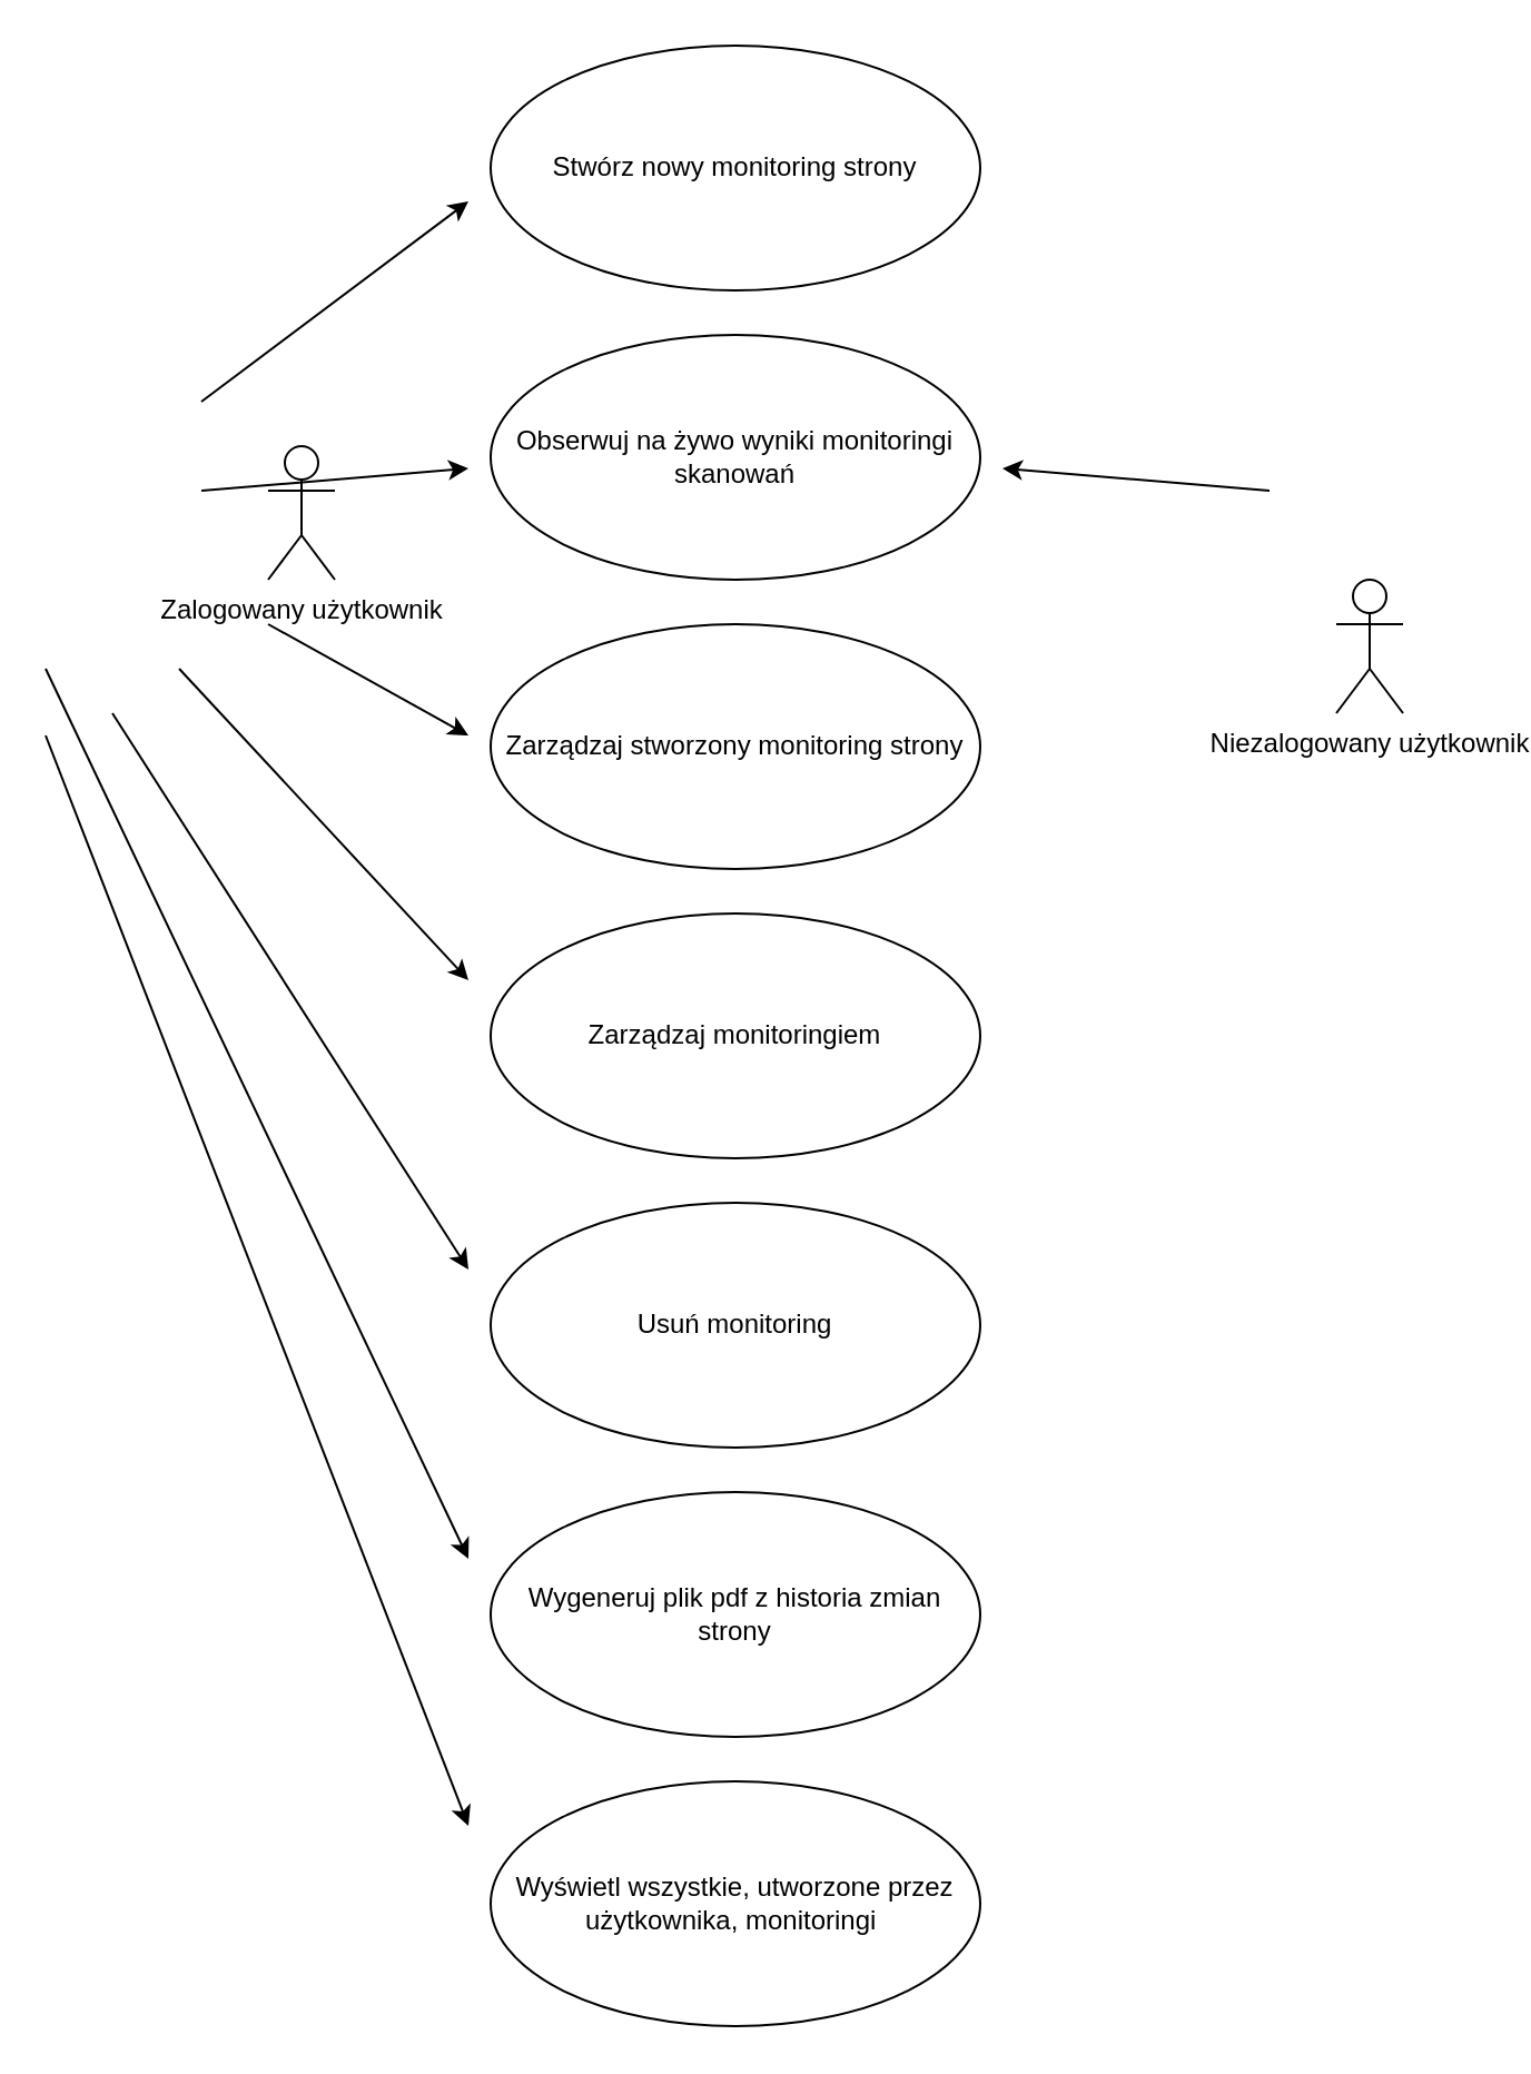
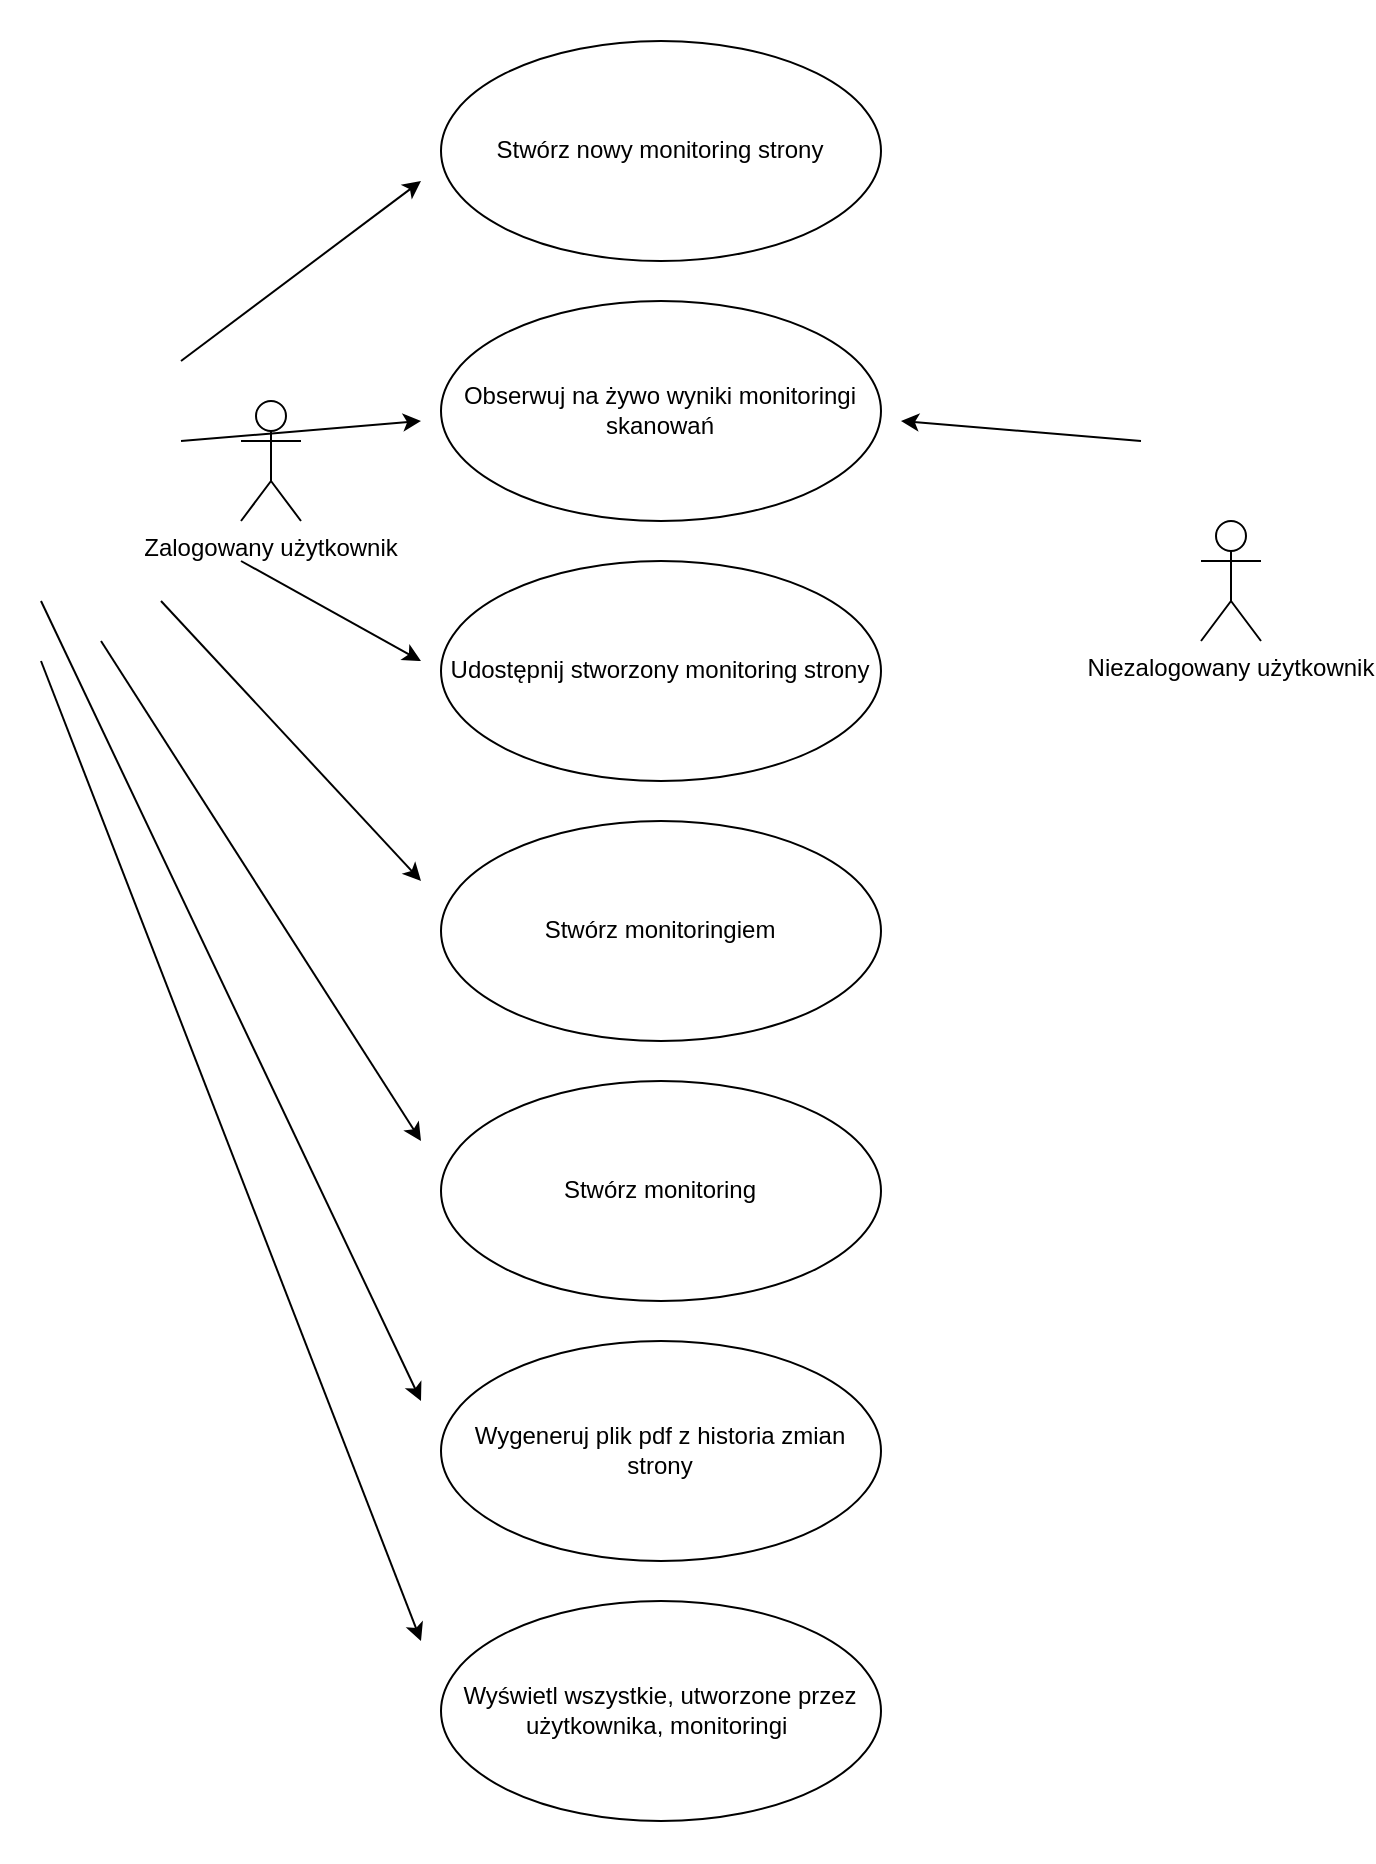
  <mxCell id="0" />
  <mxCell id="1" parent="0" />
  <mxCell id="2" value="Zalogowany użytkownik" style="shape=umlActor;verticalLabelPosition=bottom;verticalAlign=top;html=1;outlineConnect=0;" parent="1" vertex="1"><mxGeometry x="120" y="200" width="30" height="60" as="geometry" /></mxCell>
  <mxCell id="3" value="" style="endArrow=classic;html=1;" parent="1" edge="1"><mxGeometry width="50" height="50" relative="1" as="geometry"><mxPoint x="90" y="180" as="sourcePoint" /><mxPoint x="210" y="90" as="targetPoint" /></mxGeometry></mxCell>
  <mxCell id="4" value="Stwórz nowy monitoring strony" style="ellipse;whiteSpace=wrap;html=1;gradientColor=#ffffff;fillColor=none;" parent="1" vertex="1"><mxGeometry x="220" y="20" width="220" height="110" as="geometry" /></mxCell>
- <mxCell id="5" value="Zarządzaj stworzony monitoring strony" style="ellipse;whiteSpace=wrap;html=1;gradientColor=#ffffff;fillColor=none;" parent="1" vertex="1"><mxGeometry x="220" y="280" width="220" height="110" as="geometry" /></mxCell>
- <mxCell id="6" value="Zarządzaj monitoringiem" style="ellipse;whiteSpace=wrap;html=1;gradientColor=#ffffff;fillColor=none;" parent="1" vertex="1"><mxGeometry x="220" y="410" width="220" height="110" as="geometry" /></mxCell>
+ <mxCell id="5" value="Udostępnij stworzony monitoring strony" style="ellipse;whiteSpace=wrap;html=1;gradientColor=#ffffff;fillColor=none;" parent="1" vertex="1"><mxGeometry x="220" y="280" width="220" height="110" as="geometry" /></mxCell>
+ <mxCell id="6" value="Stwórz monitoringiem" style="ellipse;whiteSpace=wrap;html=1;gradientColor=#ffffff;fillColor=none;" parent="1" vertex="1"><mxGeometry x="220" y="410" width="220" height="110" as="geometry" /></mxCell>
  <mxCell id="7" value="" style="endArrow=classic;html=1;" parent="1" edge="1"><mxGeometry width="50" height="50" relative="1" as="geometry"><mxPoint x="90" y="220" as="sourcePoint" /><mxPoint x="210" y="210" as="targetPoint" /></mxGeometry></mxCell>
  <mxCell id="8" value="" style="endArrow=classic;html=1;" parent="1" edge="1"><mxGeometry width="50" height="50" relative="1" as="geometry"><mxPoint x="120" y="280" as="sourcePoint" /><mxPoint x="210" y="330" as="targetPoint" /></mxGeometry></mxCell>
  <mxCell id="9" value="" style="endArrow=classic;html=1;" parent="1" edge="1"><mxGeometry width="50" height="50" relative="1" as="geometry"><mxPoint x="80" y="300" as="sourcePoint" /><mxPoint x="210" y="440" as="targetPoint" /></mxGeometry></mxCell>
  <mxCell id="10" value="Niezalogowany użytkownik" style="shape=umlActor;verticalLabelPosition=bottom;verticalAlign=top;html=1;outlineConnect=0;fillColor=none;gradientColor=#ffffff;" parent="1" vertex="1"><mxGeometry x="600" y="260" width="30" height="60" as="geometry" /></mxCell>
  <mxCell id="11" value="Wygeneruj plik pdf z historia zmian strony" style="ellipse;whiteSpace=wrap;html=1;gradientColor=#ffffff;fillColor=none;" parent="1" vertex="1"><mxGeometry x="220" y="670" width="220" height="110" as="geometry" /></mxCell>
  <mxCell id="12" value="Obserwuj na żywo wyniki monitoringi skanowań" style="ellipse;whiteSpace=wrap;html=1;gradientColor=#ffffff;fillColor=none;" parent="1" vertex="1"><mxGeometry x="220" y="150" width="220" height="110" as="geometry" /></mxCell>
  <mxCell id="13" value="" style="endArrow=classic;html=1;" parent="1" edge="1"><mxGeometry width="50" height="50" relative="1" as="geometry"><mxPoint x="570" y="220" as="sourcePoint" /><mxPoint x="450" y="210" as="targetPoint" /></mxGeometry></mxCell>
  <mxCell id="14" value="" style="endArrow=classic;html=1;" parent="1" edge="1"><mxGeometry width="50" height="50" relative="1" as="geometry"><mxPoint x="50" y="320" as="sourcePoint" /><mxPoint x="210" y="570" as="targetPoint" /></mxGeometry></mxCell>
  <mxCell id="15" value="Wyświetl wszystkie, utworzone przez użytkownika, monitoringi&amp;nbsp;" style="ellipse;whiteSpace=wrap;html=1;gradientColor=#ffffff;fillColor=none;" vertex="1" parent="1"><mxGeometry x="220" y="800" width="220" height="110" as="geometry" /></mxCell>
  <mxCell id="16" value="" style="endArrow=classic;html=1;" edge="1" parent="1"><mxGeometry width="50" height="50" relative="1" as="geometry"><mxPoint x="20" y="300" as="sourcePoint" /><mxPoint x="210" y="700" as="targetPoint" /></mxGeometry></mxCell>
- <mxCell id="17" value="Usuń monitoring" style="ellipse;whiteSpace=wrap;html=1;gradientColor=#ffffff;fillColor=none;" vertex="1" parent="1"><mxGeometry x="220" y="540" width="220" height="110" as="geometry" /></mxCell>
+ <mxCell id="17" value="Stwórz monitoring" style="ellipse;whiteSpace=wrap;html=1;gradientColor=#ffffff;fillColor=none;" vertex="1" parent="1"><mxGeometry x="220" y="540" width="220" height="110" as="geometry" /></mxCell>
  <mxCell id="18" value="" style="endArrow=classic;html=1;" edge="1" parent="1"><mxGeometry width="50" height="50" relative="1" as="geometry"><mxPoint x="20" y="330" as="sourcePoint" /><mxPoint x="210" y="820" as="targetPoint" /></mxGeometry></mxCell>
